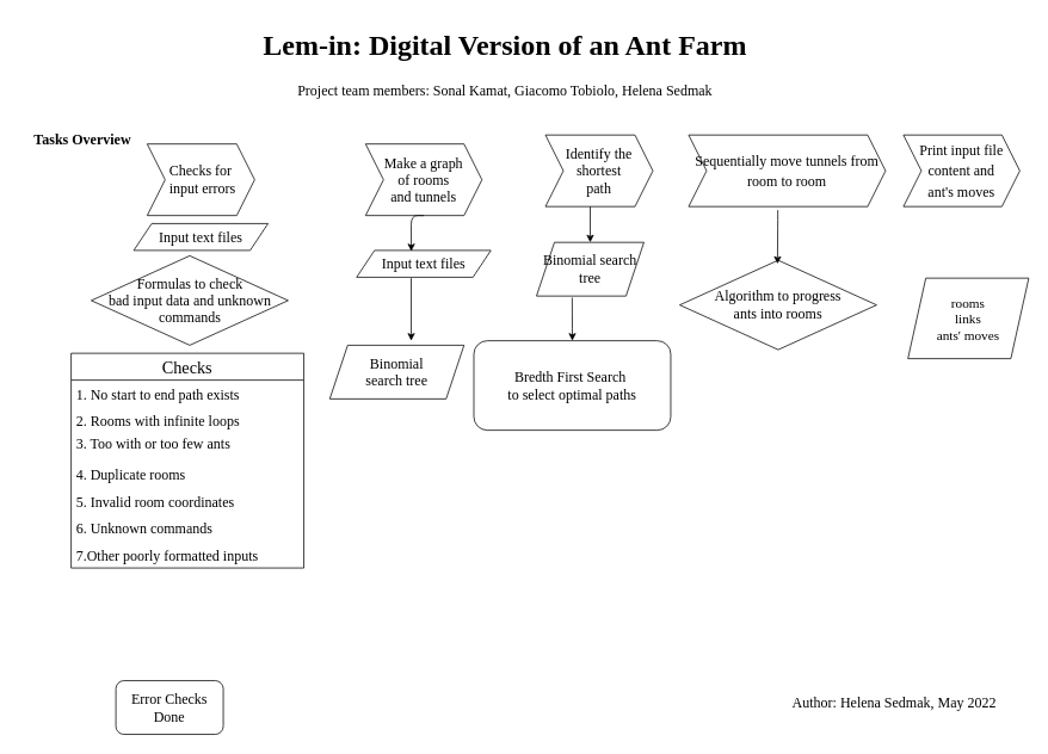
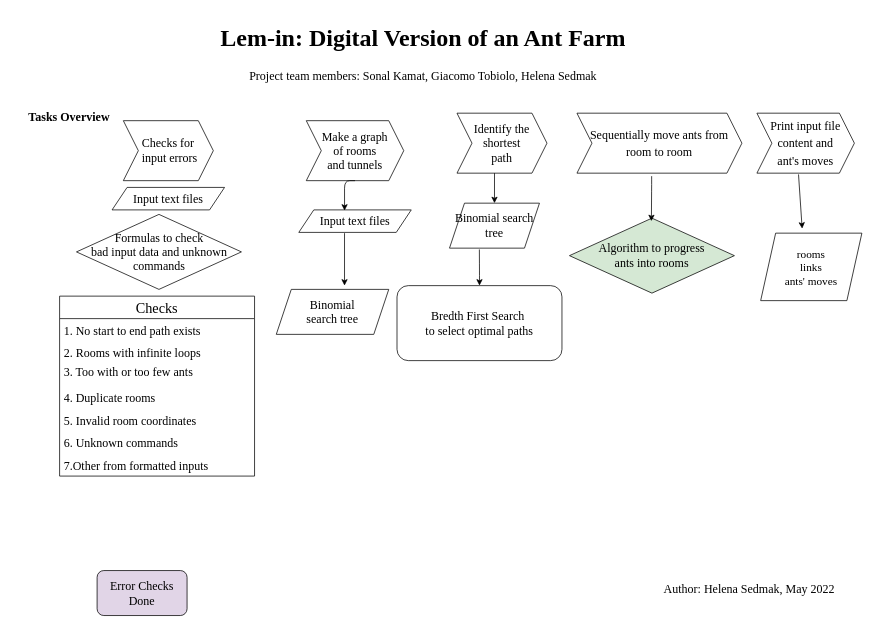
  <mxCell id="0" />
  <mxCell id="1" parent="0" />
  <mxCell id="2" value="&lt;h1&gt;Lem-in: Digital Version of an Ant Farm&lt;/h1&gt;&lt;p&gt;Project team members: Sonal Kamat, Giacomo Tobiolo, Helena Sedmak&lt;/p&gt;" style="text;html=1;strokeColor=none;fillColor=none;spacing=5;spacingTop=-20;whiteSpace=wrap;overflow=hidden;rounded=0;fontFamily=Times New Roman;fontSize=16;fontColor=#000000;align=center;" parent="1" vertex="1"><mxGeometry x="279" y="20" width="570" height="120" as="geometry" /></mxCell>
  <mxCell id="3" value="Tasks Overview" style="text;html=1;strokeColor=none;fillColor=none;align=center;verticalAlign=middle;whiteSpace=wrap;rounded=0;fontFamily=Times New Roman;fontSize=16;fontStyle=1" vertex="1" parent="1"><mxGeometry x="20" y="140" width="144" height="30" as="geometry" /></mxCell>
  <mxCell id="4" value="Checks for&lt;br style=&quot;font-size: 16px;&quot;&gt;&amp;nbsp;input errors" style="shape=step;perimeter=stepPerimeter;whiteSpace=wrap;html=1;fixedSize=1;fontFamily=Times New Roman;fontSize=16;rounded=0;fontColor=#000000;flipH=0;" vertex="1" parent="1"><mxGeometry x="164" y="160" width="120" height="80" as="geometry" /></mxCell>
  <mxCell id="5" value="&lt;font style=&quot;font-size: 16px&quot;&gt;Make a graph &lt;br&gt;of rooms &lt;br&gt;and tunnels&lt;br&gt;&lt;/font&gt;" style="shape=step;perimeter=stepPerimeter;whiteSpace=wrap;html=1;fixedSize=1;fontFamily=Times New Roman;fontSize=16;rounded=0;fontColor=#000000;" vertex="1" parent="1"><mxGeometry x="408" y="160" width="130" height="80" as="geometry" /></mxCell>
  <mxCell id="6" value="&lt;font style=&quot;font-size: 16px&quot;&gt;Identify the shortest &lt;br style=&quot;font-size: 16px&quot;&gt;path&lt;/font&gt;" style="shape=step;perimeter=stepPerimeter;whiteSpace=wrap;html=1;fixedSize=1;fontFamily=Times New Roman;fontSize=16;rounded=0;fontColor=#000000;" vertex="1" parent="1"><mxGeometry x="609" y="150" width="120" height="80" as="geometry" /></mxCell>
- <mxCell id="7" value="&lt;font style=&quot;font-size: 16px&quot;&gt;Sequentially move tunnels from room to room&lt;/font&gt;" style="shape=step;perimeter=stepPerimeter;whiteSpace=wrap;html=1;fixedSize=1;fontFamily=Times New Roman;fontSize=19;rounded=0;fontColor=#000000;" vertex="1" parent="1"><mxGeometry x="769" y="150" width="220" height="80" as="geometry" /></mxCell>
+ <mxCell id="7" value="&lt;font style=&quot;font-size: 16px&quot;&gt;Sequentially move ants from room to room&lt;/font&gt;" style="shape=step;perimeter=stepPerimeter;whiteSpace=wrap;html=1;fixedSize=1;fontFamily=Times New Roman;fontSize=19;rounded=0;fontColor=#000000;" vertex="1" parent="1"><mxGeometry x="769" y="150" width="220" height="80" as="geometry" /></mxCell>
  <mxCell id="8" value="&lt;font style=&quot;font-size: 16px&quot;&gt;Print input file content and &lt;br&gt;ant's moves&lt;/font&gt;" style="shape=step;perimeter=stepPerimeter;whiteSpace=wrap;html=1;fixedSize=1;fontFamily=Times New Roman;fontSize=19;rounded=0;fontColor=#000000;" vertex="1" parent="1"><mxGeometry x="1009" y="150" width="130" height="80" as="geometry" /></mxCell>
  <mxCell id="9" value="&lt;font color=&quot;#000000&quot;&gt;Input text files&lt;/font&gt;" style="shape=parallelogram;perimeter=parallelogramPerimeter;whiteSpace=wrap;html=1;fixedSize=1;fontFamily=Times New Roman;fontSize=16;fontColor=#0000FF;" vertex="1" parent="1"><mxGeometry x="149" y="249" width="150" height="30" as="geometry" /></mxCell>
  <mxCell id="10" value="&lt;font color=&quot;#000000&quot;&gt;Input text files&lt;/font&gt;" style="shape=parallelogram;perimeter=parallelogramPerimeter;whiteSpace=wrap;html=1;fixedSize=1;fontFamily=Times New Roman;fontSize=16;fontColor=#0000FF;" vertex="1" parent="1"><mxGeometry x="398" y="279" width="150" height="30" as="geometry" /></mxCell>
  <mxCell id="11" value="Binomial &lt;br&gt;search tree" style="shape=parallelogram;perimeter=parallelogramPerimeter;whiteSpace=wrap;html=1;fixedSize=1;fontFamily=Times New Roman;fontSize=16;fontColor=#000000;" vertex="1" parent="1"><mxGeometry x="368" y="385" width="150" height="60" as="geometry" /></mxCell>
  <mxCell id="12" value="Formulas to check&lt;br&gt;bad input data and unknown commands" style="rhombus;whiteSpace=wrap;html=1;fontFamily=Times New Roman;fontSize=16;fontColor=#000000;" vertex="1" parent="1"><mxGeometry x="101.5" y="285" width="220" height="100" as="geometry" /></mxCell>
  <mxCell id="13" value="Checks" style="swimlane;fontStyle=0;childLayout=stackLayout;horizontal=1;startSize=30;horizontalStack=0;resizeParent=1;resizeParentMax=0;resizeLast=0;collapsible=1;marginBottom=0;fontFamily=Times New Roman;fontSize=19;fontColor=#000000;" vertex="1" parent="1"><mxGeometry x="79" y="394" width="260" height="240" as="geometry"><mxRectangle x="320" y="-550" width="90" height="30" as="alternateBounds" /></mxGeometry></mxCell>
  <mxCell id="14" value="1. No start to end path exists" style="text;strokeColor=none;fillColor=none;align=left;verticalAlign=middle;spacingLeft=4;spacingRight=4;overflow=hidden;points=[[0,0.5],[1,0.5]];portConstraint=eastwest;rotatable=0;fontFamily=Times New Roman;fontSize=16;fontColor=#000000;" vertex="1" parent="13"><mxGeometry y="30" width="260" height="30" as="geometry" /></mxCell>
  <mxCell id="15" value="2. Rooms with infinite loops" style="text;strokeColor=none;fillColor=none;align=left;verticalAlign=middle;spacingLeft=4;spacingRight=4;overflow=hidden;points=[[0,0.5],[1,0.5]];portConstraint=eastwest;rotatable=0;fontFamily=Times New Roman;fontSize=16;fontColor=#000000;" vertex="1" parent="13"><mxGeometry y="60" width="260" height="30" as="geometry" /></mxCell>
  <mxCell id="16" value="3. Too with or too few ants&#10;" style="text;strokeColor=none;fillColor=none;align=left;verticalAlign=middle;spacingLeft=4;spacingRight=4;overflow=hidden;points=[[0,0.5],[1,0.5]];portConstraint=eastwest;rotatable=0;fontFamily=Times New Roman;fontSize=16;fontColor=#000000;" vertex="1" parent="13"><mxGeometry y="90" width="260" height="30" as="geometry" /></mxCell>
  <mxCell id="17" value="4. Duplicate rooms" style="text;strokeColor=none;fillColor=none;align=left;verticalAlign=middle;spacingLeft=4;spacingRight=4;overflow=hidden;points=[[0,0.5],[1,0.5]];portConstraint=eastwest;rotatable=0;fontFamily=Times New Roman;fontSize=16;fontColor=#000000;" vertex="1" parent="13"><mxGeometry y="120" width="260" height="30" as="geometry" /></mxCell>
  <mxCell id="18" value="5. Invalid room coordinates" style="text;strokeColor=none;fillColor=none;align=left;verticalAlign=middle;spacingLeft=4;spacingRight=4;overflow=hidden;points=[[0,0.5],[1,0.5]];portConstraint=eastwest;rotatable=0;fontFamily=Times New Roman;fontSize=16;fontColor=#000000;" vertex="1" parent="13"><mxGeometry y="150" width="260" height="30" as="geometry" /></mxCell>
  <mxCell id="19" value="6. Unknown commands" style="text;strokeColor=none;fillColor=none;align=left;verticalAlign=middle;spacingLeft=4;spacingRight=4;overflow=hidden;points=[[0,0.5],[1,0.5]];portConstraint=eastwest;rotatable=0;fontFamily=Times New Roman;fontSize=16;fontColor=#000000;" vertex="1" parent="13"><mxGeometry y="180" width="260" height="30" as="geometry" /></mxCell>
- <mxCell id="20" value="7.Other poorly formatted inputs" style="text;strokeColor=none;fillColor=none;align=left;verticalAlign=middle;spacingLeft=4;spacingRight=4;overflow=hidden;points=[[0,0.5],[1,0.5]];portConstraint=eastwest;rotatable=0;fontFamily=Times New Roman;fontSize=16;fontColor=#000000;" vertex="1" parent="13"><mxGeometry y="210" width="260" height="30" as="geometry" /></mxCell>
- <mxCell id="21" value="Error Checks&lt;br&gt;Done" style="rounded=1;whiteSpace=wrap;html=1;fontFamily=Times New Roman;fontSize=16;" vertex="1" parent="1"><mxGeometry x="129" y="760" width="120" height="60" as="geometry" /></mxCell>
+ <mxCell id="20" value="7.Other from formatted inputs" style="text;strokeColor=none;fillColor=none;align=left;verticalAlign=middle;spacingLeft=4;spacingRight=4;overflow=hidden;points=[[0,0.5],[1,0.5]];portConstraint=eastwest;rotatable=0;fontFamily=Times New Roman;fontSize=16;fontColor=#000000;" vertex="1" parent="13"><mxGeometry y="210" width="260" height="30" as="geometry" /></mxCell>
+ <mxCell id="21" value="Error Checks&lt;br&gt;Done" style="rounded=1;whiteSpace=wrap;html=1;fontFamily=Times New Roman;fontSize=16;fillColor=#e1d5e7;" vertex="1" parent="1"><mxGeometry x="129" y="760" width="120" height="60" as="geometry" /></mxCell>
  <mxCell id="22" value="Binomial search tree" style="shape=parallelogram;perimeter=parallelogramPerimeter;whiteSpace=wrap;html=1;fixedSize=1;fontFamily=Times New Roman;fontSize=16;fontColor=#000000;" vertex="1" parent="1"><mxGeometry x="599" y="270" width="120" height="60" as="geometry" /></mxCell>
  <mxCell id="23" value="Bredth First Search&amp;nbsp;&lt;br&gt;to select optimal paths" style="whiteSpace=wrap;html=1;fontFamily=Times New Roman;fontSize=16;fontColor=#000000;rounded=1;" vertex="1" parent="1"><mxGeometry x="529" y="380" width="220" height="100" as="geometry" /></mxCell>
  <mxCell id="24" value="" style="endArrow=classic;html=1;fontFamily=Times New Roman;fontSize=19;fontColor=#000000;exitX=0.417;exitY=1;exitDx=0;exitDy=0;exitPerimeter=0;entryX=0.5;entryY=0;entryDx=0;entryDy=0;" edge="1" parent="1" source="6" target="22"><mxGeometry width="50" height="50" relative="1" as="geometry"><mxPoint x="699" y="350" as="sourcePoint" /><mxPoint x="749" y="300" as="targetPoint" /></mxGeometry></mxCell>
  <mxCell id="25" value="" style="endArrow=classic;html=1;fontFamily=Times New Roman;fontSize=19;fontColor=#000000;exitX=0.332;exitY=1.029;exitDx=0;exitDy=0;exitPerimeter=0;entryX=0.5;entryY=0;entryDx=0;entryDy=0;" edge="1" parent="1" source="22" target="23"><mxGeometry width="50" height="50" relative="1" as="geometry"><mxPoint x="639" y="340" as="sourcePoint" /><mxPoint x="638.96" y="380" as="targetPoint" /><Array as="points"><mxPoint x="639" y="360" /></Array></mxGeometry></mxCell>
  <mxCell id="26" value="" style="endArrow=classic;html=1;fontFamily=Times New Roman;fontSize=19;fontColor=#000000;exitX=0.5;exitY=1;exitDx=0;exitDy=0;entryX=0.407;entryY=0.033;entryDx=0;entryDy=0;entryPerimeter=0;" edge="1" parent="1" source="5" target="10"><mxGeometry width="50" height="50" relative="1" as="geometry"><mxPoint x="469" y="260" as="sourcePoint" /><mxPoint x="468.96" y="300" as="targetPoint" /><Array as="points"><mxPoint x="459" y="240" /></Array></mxGeometry></mxCell>
  <mxCell id="27" value="" style="endArrow=classic;html=1;fontFamily=Times New Roman;fontSize=19;fontColor=#000000;" edge="1" parent="1"><mxGeometry width="50" height="50" relative="1" as="geometry"><mxPoint x="459" y="310" as="sourcePoint" /><mxPoint x="459" y="380" as="targetPoint" /><Array as="points"><mxPoint x="459" y="310" /></Array></mxGeometry></mxCell>
- <mxCell id="28" value="Algorithm to progress&lt;br&gt;ants into rooms" style="rhombus;whiteSpace=wrap;html=1;fontFamily=Times New Roman;fontSize=16;fontColor=#000000;" vertex="1" parent="1"><mxGeometry x="759" y="290" width="220" height="100" as="geometry" /></mxCell>
+ <mxCell id="28" value="Algorithm to progress&lt;br&gt;ants into rooms" style="rhombus;whiteSpace=wrap;html=1;fontFamily=Times New Roman;fontSize=16;fontColor=#000000;fillColor=#d5e8d4;" vertex="1" parent="1"><mxGeometry x="759" y="290" width="220" height="100" as="geometry" /></mxCell>
  <mxCell id="29" value="" style="endArrow=classic;html=1;fontFamily=Times New Roman;fontSize=19;fontColor=#000000;exitX=0.417;exitY=1;exitDx=0;exitDy=0;exitPerimeter=0;" edge="1" parent="1"><mxGeometry width="50" height="50" relative="1" as="geometry"><mxPoint x="868.62" y="234" as="sourcePoint" /><mxPoint x="868.29" y="294" as="targetPoint" /><Array as="points"><mxPoint x="868.62" y="244" /></Array></mxGeometry></mxCell>
  <mxCell id="30" value="rooms&lt;br style=&quot;font-size: 15px;&quot;&gt;links&lt;br style=&quot;font-size: 15px;&quot;&gt;ants' moves" style="shape=parallelogram;perimeter=parallelogramPerimeter;whiteSpace=wrap;html=1;fixedSize=1;fontFamily=Times New Roman;fontSize=15;fontColor=#000000;" vertex="1" parent="1"><mxGeometry x="1014" y="310" width="135" height="90" as="geometry" /></mxCell>
+ <mxCell id="31" value="" style="endArrow=classic;html=1;fontFamily=Times New Roman;fontSize=19;fontColor=#000000;exitX=0.427;exitY=1.021;exitDx=0;exitDy=0;exitPerimeter=0;entryX=0.41;entryY=-0.067;entryDx=0;entryDy=0;entryPerimeter=0;" edge="1" parent="1" source="8" target="30"><mxGeometry width="50" height="50" relative="1" as="geometry"><mxPoint x="699" y="350" as="sourcePoint" /><mxPoint x="749" y="300" as="targetPoint" /></mxGeometry></mxCell>
  <mxCell id="32" value="Author: Helena Sedmak, May 2022" style="text;html=1;strokeColor=none;fillColor=none;align=center;verticalAlign=middle;whiteSpace=wrap;rounded=0;fontFamily=Times New Roman;fontSize=16;" vertex="1" parent="1"><mxGeometry x="879" y="770" width="240" height="30" as="geometry" /></mxCell>
